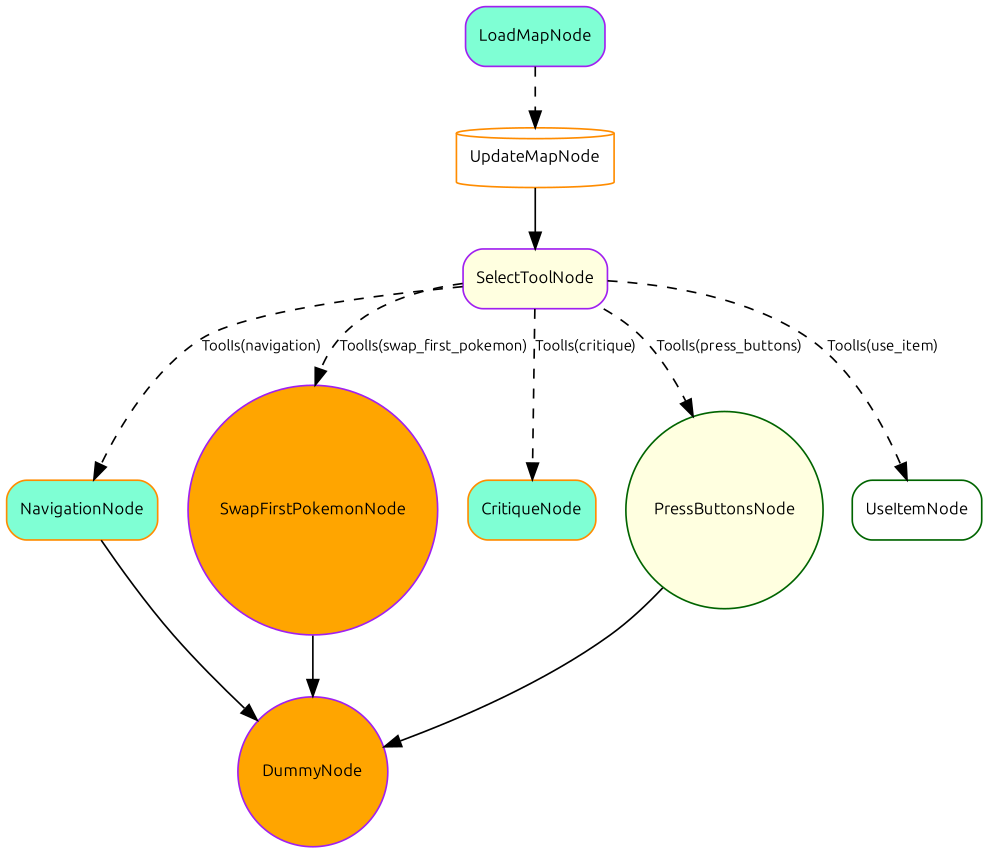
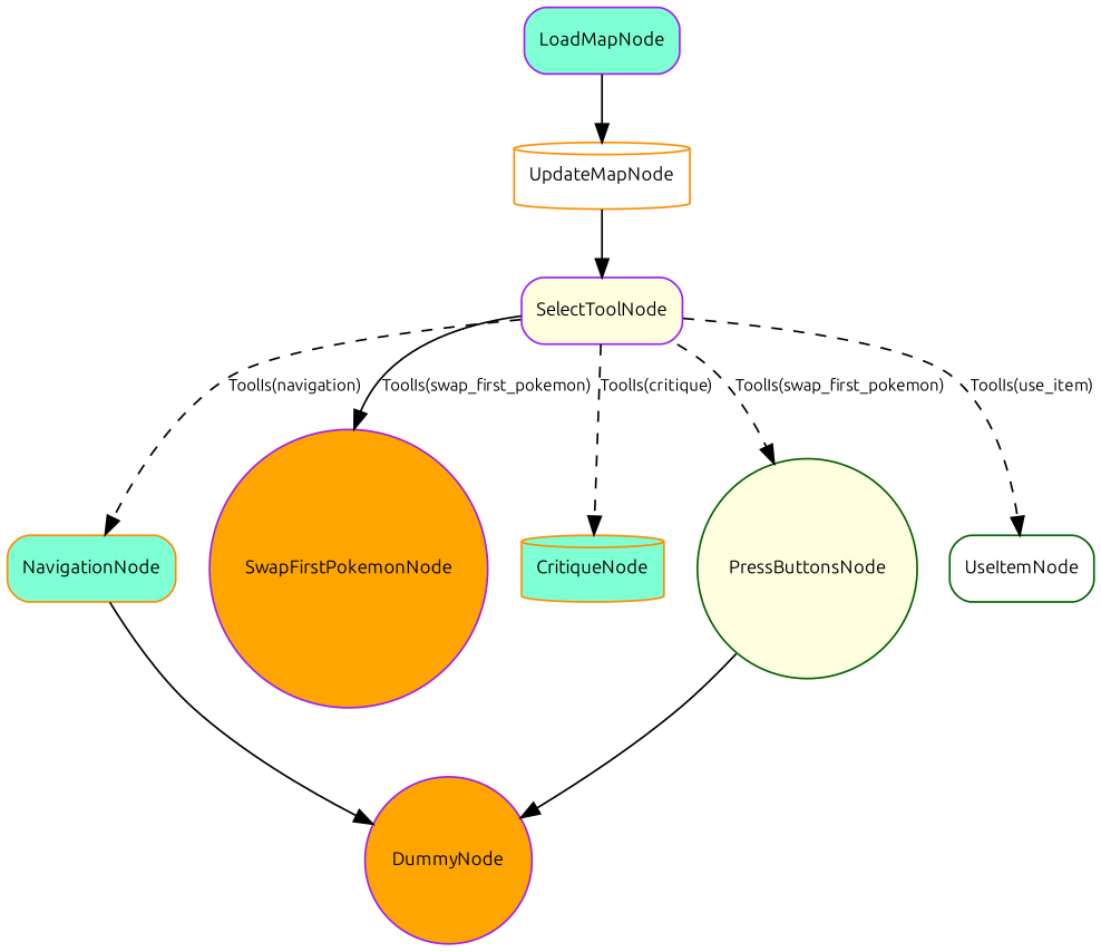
  digraph {
    compound=true
    fontname=Ubuntu
    rankdir=TB
    node [color=purple fillcolor=aquamarine fontname=Ubuntu fontsize=10 shape=box style="rounded,filled"]
    edge [fontname=Ubuntu fontsize=9 style=solid]
    n1 [color=darkorange label=NavigationNode]
    n2 [fillcolor=orange label=DummyNode shape=circle]
    n3 [fillcolor=orange label=SwapFirstPokemonNode shape=circle]
    n4 [fillcolor=lightyellow label=SelectToolNode]
-   n5 [color=darkorange label=CritiqueNode]
+   n5 [color=darkorange label=CritiqueNode shape=cylinder]
    n6 [color=darkgreen fillcolor=lightyellow label=PressButtonsNode shape=circle]
    n7 [color=darkgreen fillcolor=white label=UseItemNode]
    n8 [label=LoadMapNode]
    n9 [color=darkorange fillcolor=white label=UpdateMapNode shape=cylinder]
    n1 -> n2
-   n3 -> n2
    n4 -> n1 [label="ToolIs(navigation)" style=dashed]
-   n4 -> n3 [label="ToolIs(swap_first_pokemon)" style=dashed]
+   n4 -> n3 [label="ToolIs(swap_first_pokemon)"]
    n4 -> n5 [label="ToolIs(critique)" style=dashed]
-   n4 -> n6 [label="ToolIs(press_buttons)" style=dashed]
+   n4 -> n6 [label="ToolIs(swap_first_pokemon)" style=dashed]
    n4 -> n7 [label="ToolIs(use_item)" style=dashed]
    n6 -> n2
-   n8 -> n9 [style=dashed]
+   n8 -> n9
    n9 -> n4
  }
